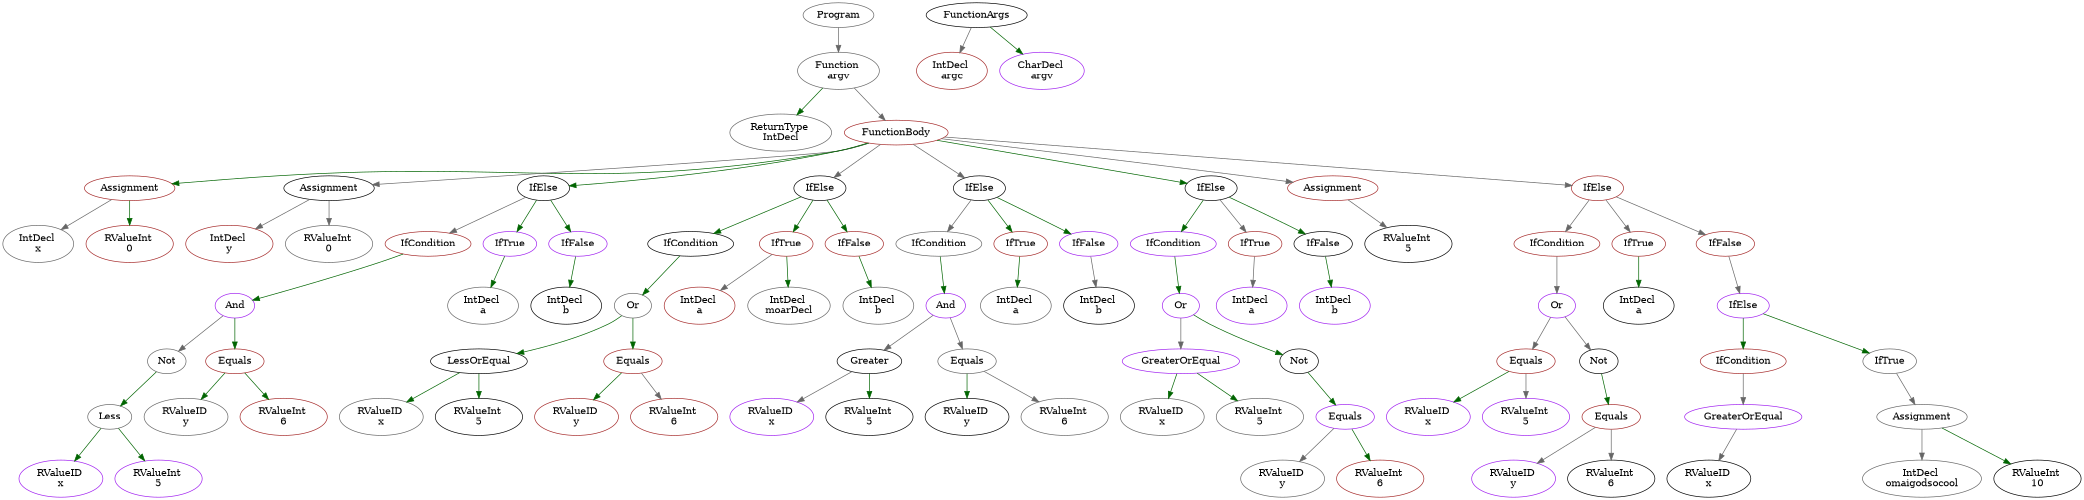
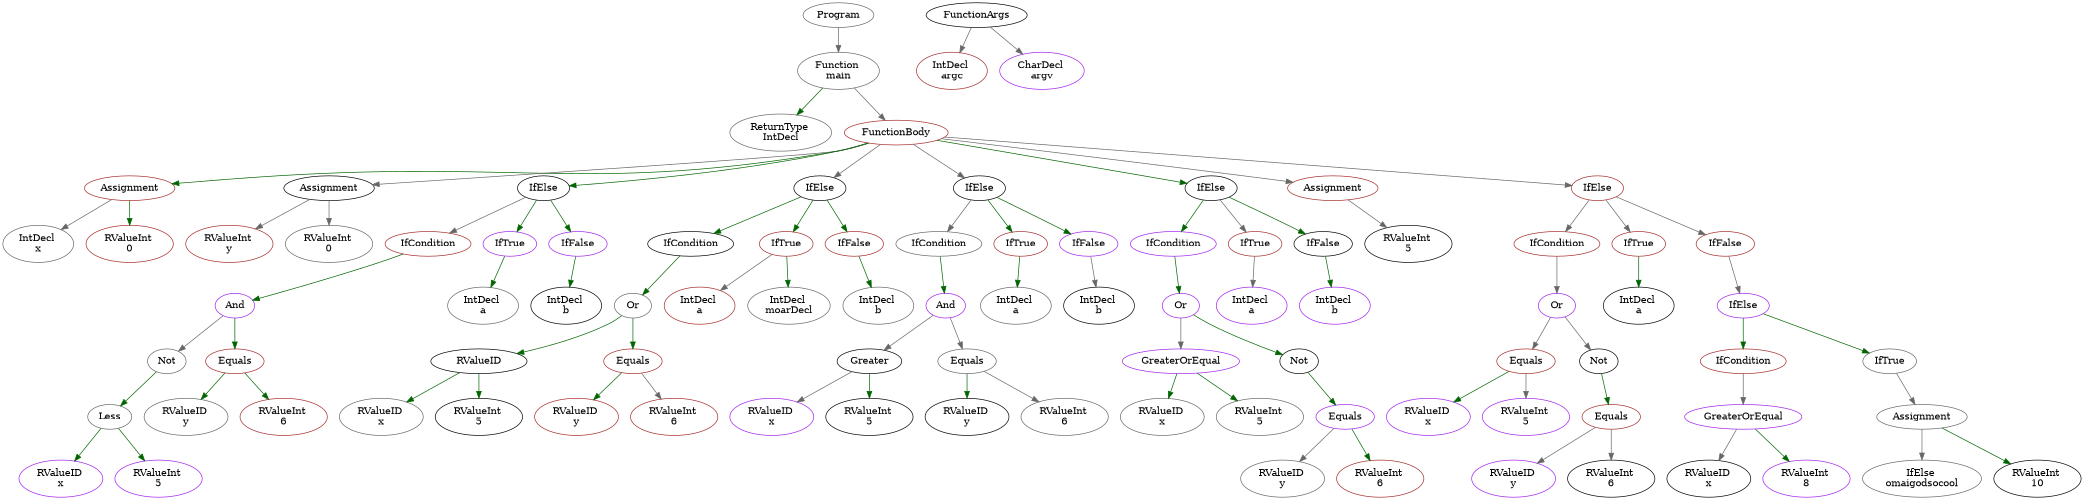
  digraph {
    node [color=brown]
    edge [color=darkgreen]
    n1 [color=gray40 label=Program]
-   n2 [color=gray40 label="Function \nargv"]
+   n2 [color=gray40 label="Function \nmain"]
    n3 [color=gray40 label="ReturnType \nIntDecl"]
    n4 [label=FunctionBody]
    n5 [color=black label=FunctionArgs]
    n6 [label="IntDecl \nargc"]
    n7 [color=purple label="CharDecl \nargv"]
    n8 [label=Assignment]
    n9 [color=black label=Assignment]
    n10 [color=black label=IfElse]
    n11 [color=black label=IfElse]
    n12 [color=black label=IfElse]
    n13 [color=black label=IfElse]
    n14 [label=Assignment]
    n15 [label=IfElse]
    n16 [color=gray40 label="IntDecl \nx"]
    n17 [label="RValueInt \n0"]
-   n18 [label="IntDecl \ny"]
+   n18 [label="RValueInt \ny"]
    n19 [color=gray40 label="RValueInt \n0"]
    n20 [label=IfCondition]
    n21 [color=purple label=IfTrue]
    n22 [color=purple label=IfFalse]
    n23 [color=black label=IfCondition]
    n24 [label=IfTrue]
    n25 [label=IfFalse]
    n26 [color=gray40 label=IfCondition]
    n27 [label=IfTrue]
    n28 [color=purple label=IfFalse]
    n29 [color=purple label=IfCondition]
    n30 [label=IfTrue]
    n31 [color=black label=IfFalse]
    n32 [color=black label="RValueInt \n5"]
    n33 [label=IfCondition]
    n34 [label=IfTrue]
    n35 [label=IfFalse]
    n36 [color=purple label=And]
    n37 [color=gray40 label="IntDecl \na"]
    n38 [color=black label="IntDecl \nb"]
    n39 [color=gray40 label=Not]
    n40 [label=Equals]
    n41 [color=gray40 label=Less]
    n42 [color=gray40 label="RValueID \ny"]
    n43 [label="RValueInt \n6"]
    n44 [color=purple label="RValueID \nx"]
    n45 [color=purple label="RValueInt \n5"]
    n46 [color=gray40 label=Or]
    n47 [label="IntDecl \na"]
    n48 [color=gray40 label="IntDecl \nmoarDecl"]
    n49 [color=gray40 label="IntDecl \nb"]
-   n50 [color=black label=LessOrEqual]
+   n50 [color=black label=RValueID]
    n51 [label=Equals]
    n52 [color=gray40 label="RValueID \nx"]
    n53 [color=black label="RValueInt \n5"]
    n54 [label="RValueID \ny"]
    n55 [label="RValueInt \n6"]
    n56 [color=purple label=And]
    n57 [color=gray40 label="IntDecl \na"]
    n58 [color=black label="IntDecl \nb"]
    n59 [color=black label=Greater]
    n60 [color=gray40 label=Equals]
    n61 [color=purple label="RValueID \nx"]
    n62 [color=black label="RValueInt \n5"]
    n63 [color=black label="RValueID \ny"]
    n64 [color=gray40 label="RValueInt \n6"]
    n65 [color=purple label=Or]
    n66 [color=purple label="IntDecl \na"]
    n67 [color=purple label="IntDecl \nb"]
    n68 [color=purple label=GreaterOrEqual]
    n69 [color=black label=Not]
    n70 [color=gray40 label="RValueID \nx"]
    n71 [color=gray40 label="RValueInt \n5"]
    n72 [color=purple label=Equals]
    n73 [color=gray40 label="RValueID \ny"]
    n74 [label="RValueInt \n6"]
    n75 [color=purple label=Or]
    n76 [color=black label="IntDecl \na"]
    n77 [color=purple label=IfElse]
    n78 [label=Equals]
    n79 [color=black label=Not]
    n80 [color=purple label="RValueID \nx"]
    n81 [color=purple label="RValueInt \n5"]
    n82 [label=Equals]
    n83 [color=purple label="RValueID \ny"]
    n84 [color=black label="RValueInt \n6"]
    n85 [label=IfCondition]
    n86 [color=gray40 label=IfTrue]
    n87 [color=purple label=GreaterOrEqual]
    n88 [color=gray40 label=Assignment]
    n89 [color=black label="RValueID \nx"]
-   n91 [color=gray40 label="IntDecl \nomaigodsocool"]
+   n90 [color=purple label="RValueInt \n8"]
+   n91 [color=gray40 label="IfElse \nomaigodsocool"]
    n92 [color=black label="RValueInt \n10"]
    n1 -> n2 [color=gray40]
    n2 -> n3
    n2 -> n4 [color=gray40]
    n4 -> n8
    n4 -> n9 [color=gray40]
    n4 -> n10
    n4 -> n11 [color=gray40]
    n4 -> n12 [color=gray40]
    n4 -> n13
    n4 -> n14 [color=gray40]
    n4 -> n15 [color=gray40]
    n5 -> n6 [color=gray40]
-   n5 -> n7
+   n5 -> n7 [color=gray40]
    n8 -> n16 [color=gray40]
    n8 -> n17
    n9 -> n18 [color=gray40]
    n9 -> n19 [color=gray40]
    n10 -> n20 [color=gray40]
    n10 -> n21
    n10 -> n22
    n11 -> n23
    n11 -> n24
    n11 -> n25
    n12 -> n26 [color=gray40]
    n12 -> n27
    n12 -> n28
    n13 -> n29
    n13 -> n30 [color=gray40]
    n13 -> n31
    n14 -> n32 [color=gray40]
    n15 -> n33 [color=gray40]
    n15 -> n34 [color=gray40]
    n15 -> n35 [color=gray40]
    n20 -> n36
    n21 -> n37
    n22 -> n38
    n23 -> n46
    n24 -> n47 [color=gray40]
    n24 -> n48
    n25 -> n49
    n26 -> n56
    n27 -> n57
    n28 -> n58 [color=gray40]
    n29 -> n65
    n30 -> n66 [color=gray40]
    n31 -> n67
    n33 -> n75 [color=gray40]
    n34 -> n76
    n35 -> n77 [color=gray40]
    n36 -> n39 [color=gray40]
    n36 -> n40
    n39 -> n41
    n40 -> n42
    n40 -> n43
    n41 -> n44
    n41 -> n45
    n46 -> n50
    n46 -> n51
    n50 -> n52
    n50 -> n53
    n51 -> n54
    n51 -> n55 [color=gray40]
    n56 -> n59 [color=gray40]
    n56 -> n60 [color=gray40]
    n59 -> n61 [color=gray40]
    n59 -> n62
    n60 -> n63
    n60 -> n64 [color=gray40]
    n65 -> n68 [color=gray40]
    n65 -> n69
    n68 -> n70
    n68 -> n71
    n69 -> n72
    n72 -> n73 [color=gray40]
    n72 -> n74
    n75 -> n78 [color=gray40]
    n75 -> n79 [color=gray40]
    n77 -> n85
    n77 -> n86
    n78 -> n80
    n78 -> n81 [color=gray40]
    n79 -> n82
    n82 -> n83 [color=gray40]
    n82 -> n84 [color=gray40]
    n85 -> n87 [color=gray40]
    n86 -> n88 [color=gray40]
    n87 -> n89 [color=gray40]
+   n87 -> n90
    n88 -> n91 [color=gray40]
    n88 -> n92
  }
